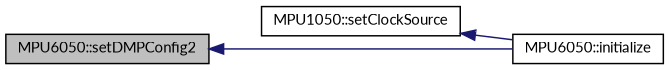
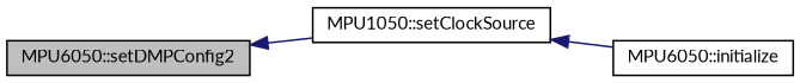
  digraph {
    fontname=Lato
    rankdir=LR
    node [color=black fillcolor=white fontname=Lato fontsize=10 shape=record style=filled]
    edge [color=midnightblue dir=back fontname=Lato fontsize=10 labelfontname=Helvetica labelfontsize=10 style=solid]
    n1 [fillcolor=grey75 fontcolor=black height=0.2 label="MPU6050::setDMPConfig2" width=0.4]
    n2 [height=0.2 label="MPU1050::setClockSource" width=0.4]
    n3 [height=0.2 label="MPU6050::initialize" width=0.4]
-   n1 -> n3
+   n1 -> n2
    n2 -> n3
  }
